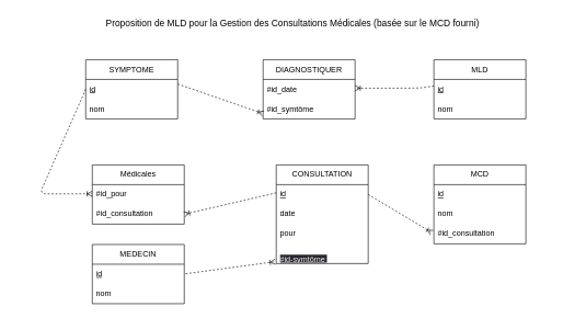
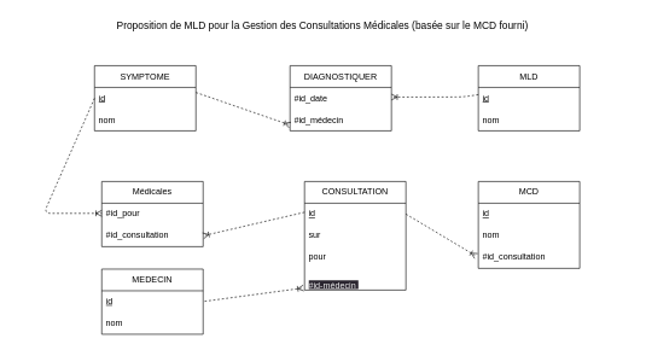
  <mxCell id="0" />
  <mxCell id="1" parent="0" />
  <mxCell id="2" value="MEDECIN" style="swimlane;fontStyle=0;childLayout=stackLayout;horizontal=1;startSize=30;horizontalStack=0;resizeParent=1;resizeParentMax=0;resizeLast=0;collapsible=1;marginBottom=0;whiteSpace=wrap;html=1;" parent="1" vertex="1"><mxGeometry x="140" y="371" width="140" height="90" as="geometry" /></mxCell>
  <mxCell id="3" value="&lt;u&gt;id&lt;/u&gt;" style="text;strokeColor=none;fillColor=none;align=left;verticalAlign=middle;spacingLeft=4;spacingRight=4;overflow=hidden;points=[[0,0.5],[1,0.5]];portConstraint=eastwest;rotatable=0;whiteSpace=wrap;html=1;" parent="2" vertex="1"><mxGeometry y="30" width="140" height="30" as="geometry" /></mxCell>
  <mxCell id="4" value="nom" style="text;strokeColor=none;fillColor=none;align=left;verticalAlign=middle;spacingLeft=4;spacingRight=4;overflow=hidden;points=[[0,0.5],[1,0.5]];portConstraint=eastwest;rotatable=0;whiteSpace=wrap;html=1;" parent="2" vertex="1"><mxGeometry y="60" width="140" height="30" as="geometry" /></mxCell>
  <mxCell id="5" value="CONSULTATION" style="swimlane;fontStyle=0;childLayout=stackLayout;horizontal=1;startSize=30;horizontalStack=0;resizeParent=1;resizeParentMax=0;resizeLast=0;collapsible=1;marginBottom=0;whiteSpace=wrap;html=1;" parent="1" vertex="1"><mxGeometry x="420" y="250" width="140" height="150" as="geometry" /></mxCell>
  <mxCell id="6" value="&lt;u&gt;id&lt;/u&gt;" style="text;strokeColor=none;fillColor=none;align=left;verticalAlign=middle;spacingLeft=4;spacingRight=4;overflow=hidden;points=[[0,0.5],[1,0.5]];portConstraint=eastwest;rotatable=0;whiteSpace=wrap;html=1;" parent="5" vertex="1"><mxGeometry y="30" width="140" height="30" as="geometry" /></mxCell>
- <mxCell id="7" value="date" style="text;strokeColor=none;fillColor=none;align=left;verticalAlign=middle;spacingLeft=4;spacingRight=4;overflow=hidden;points=[[0,0.5],[1,0.5]];portConstraint=eastwest;rotatable=0;whiteSpace=wrap;html=1;" parent="5" vertex="1"><mxGeometry y="60" width="140" height="30" as="geometry" /></mxCell>
+ <mxCell id="7" value="sur" style="text;strokeColor=none;fillColor=none;align=left;verticalAlign=middle;spacingLeft=4;spacingRight=4;overflow=hidden;points=[[0,0.5],[1,0.5]];portConstraint=eastwest;rotatable=0;whiteSpace=wrap;html=1;" parent="5" vertex="1"><mxGeometry y="60" width="140" height="30" as="geometry" /></mxCell>
  <mxCell id="8" value="pour" style="text;strokeColor=none;fillColor=none;align=left;verticalAlign=middle;spacingLeft=4;spacingRight=4;overflow=hidden;points=[[0,0.5],[1,0.5]];portConstraint=eastwest;rotatable=0;whiteSpace=wrap;html=1;" parent="5" vertex="1"><mxGeometry y="90" width="140" height="30" as="geometry" /></mxCell>
- <mxCell id="9" value="&#10;&lt;span style=&quot;color: rgb(240, 240, 240); font-family: Helvetica; font-size: 12px; font-style: normal; font-variant-ligatures: normal; font-variant-caps: normal; font-weight: 400; letter-spacing: normal; orphans: 2; text-align: left; text-indent: 0px; text-transform: none; widows: 2; word-spacing: 0px; -webkit-text-stroke-width: 0px; background-color: rgb(42, 37, 47); text-decoration-thickness: initial; text-decoration-style: initial; text-decoration-color: initial; float: none; display: inline !important;&quot;&gt;#id-symtôme&amp;nbsp;&lt;/span&gt;&#10;&#10;" style="text;strokeColor=none;fillColor=none;align=left;verticalAlign=middle;spacingLeft=4;spacingRight=4;overflow=hidden;points=[[0,0.5],[1,0.5]];portConstraint=eastwest;rotatable=0;whiteSpace=wrap;html=1;" vertex="1" parent="5"><mxGeometry y="120" width="140" height="30" as="geometry" /></mxCell>
+ <mxCell id="9" value="&#10;&lt;span style=&quot;color: rgb(240, 240, 240); font-family: Helvetica; font-size: 12px; font-style: normal; font-variant-ligatures: normal; font-variant-caps: normal; font-weight: 400; letter-spacing: normal; orphans: 2; text-align: left; text-indent: 0px; text-transform: none; widows: 2; word-spacing: 0px; -webkit-text-stroke-width: 0px; background-color: rgb(42, 37, 47); text-decoration-thickness: initial; text-decoration-style: initial; text-decoration-color: initial; float: none; display: inline !important;&quot;&gt;#id-médecin&amp;nbsp;&lt;/span&gt;&#10;&#10;" style="text;strokeColor=none;fillColor=none;align=left;verticalAlign=middle;spacingLeft=4;spacingRight=4;overflow=hidden;points=[[0,0.5],[1,0.5]];portConstraint=eastwest;rotatable=0;whiteSpace=wrap;html=1;" vertex="1" parent="5"><mxGeometry y="120" width="140" height="30" as="geometry" /></mxCell>
  <mxCell id="10" value="MCD" style="swimlane;fontStyle=0;childLayout=stackLayout;horizontal=1;startSize=30;horizontalStack=0;resizeParent=1;resizeParentMax=0;resizeLast=0;collapsible=1;marginBottom=0;whiteSpace=wrap;html=1;" parent="1" vertex="1"><mxGeometry x="660" y="250" width="140" height="120" as="geometry" /></mxCell>
  <mxCell id="11" value="&lt;u&gt;id&lt;/u&gt;" style="text;strokeColor=none;fillColor=none;align=left;verticalAlign=middle;spacingLeft=4;spacingRight=4;overflow=hidden;points=[[0,0.5],[1,0.5]];portConstraint=eastwest;rotatable=0;whiteSpace=wrap;html=1;" parent="10" vertex="1"><mxGeometry y="30" width="140" height="30" as="geometry" /></mxCell>
  <mxCell id="12" value="nom" style="text;strokeColor=none;fillColor=none;align=left;verticalAlign=middle;spacingLeft=4;spacingRight=4;overflow=hidden;points=[[0,0.5],[1,0.5]];portConstraint=eastwest;rotatable=0;whiteSpace=wrap;html=1;" parent="10" vertex="1"><mxGeometry y="60" width="140" height="30" as="geometry" /></mxCell>
  <mxCell id="13" value="#id_consultation" style="text;strokeColor=none;fillColor=none;align=left;verticalAlign=middle;spacingLeft=4;spacingRight=4;overflow=hidden;points=[[0,0.5],[1,0.5]];portConstraint=eastwest;rotatable=0;whiteSpace=wrap;html=1;" parent="10" vertex="1"><mxGeometry y="90" width="140" height="30" as="geometry" /></mxCell>
  <mxCell id="14" value="SYMPTOME" style="swimlane;fontStyle=0;childLayout=stackLayout;horizontal=1;startSize=30;horizontalStack=0;resizeParent=1;resizeParentMax=0;resizeLast=0;collapsible=1;marginBottom=0;whiteSpace=wrap;html=1;" parent="1" vertex="1"><mxGeometry x="130" y="90" width="140" height="90" as="geometry" /></mxCell>
  <mxCell id="15" value="&lt;u&gt;id&lt;/u&gt;" style="text;strokeColor=none;fillColor=none;align=left;verticalAlign=middle;spacingLeft=4;spacingRight=4;overflow=hidden;points=[[0,0.5],[1,0.5]];portConstraint=eastwest;rotatable=0;whiteSpace=wrap;html=1;" parent="14" vertex="1"><mxGeometry y="30" width="140" height="30" as="geometry" /></mxCell>
  <mxCell id="16" value="nom" style="text;strokeColor=none;fillColor=none;align=left;verticalAlign=middle;spacingLeft=4;spacingRight=4;overflow=hidden;points=[[0,0.5],[1,0.5]];portConstraint=eastwest;rotatable=0;whiteSpace=wrap;html=1;" parent="14" vertex="1"><mxGeometry y="60" width="140" height="30" as="geometry" /></mxCell>
  <mxCell id="17" value="MLD" style="swimlane;fontStyle=0;childLayout=stackLayout;horizontal=1;startSize=30;horizontalStack=0;resizeParent=1;resizeParentMax=0;resizeLast=0;collapsible=1;marginBottom=0;whiteSpace=wrap;html=1;" parent="1" vertex="1"><mxGeometry x="660" y="90" width="140" height="90" as="geometry" /></mxCell>
  <mxCell id="18" value="&lt;u&gt;id&lt;/u&gt;" style="text;strokeColor=none;fillColor=none;align=left;verticalAlign=middle;spacingLeft=4;spacingRight=4;overflow=hidden;points=[[0,0.5],[1,0.5]];portConstraint=eastwest;rotatable=0;whiteSpace=wrap;html=1;" parent="17" vertex="1"><mxGeometry y="30" width="140" height="30" as="geometry" /></mxCell>
  <mxCell id="19" value="nom" style="text;strokeColor=none;fillColor=none;align=left;verticalAlign=middle;spacingLeft=4;spacingRight=4;overflow=hidden;points=[[0,0.5],[1,0.5]];portConstraint=eastwest;rotatable=0;whiteSpace=wrap;html=1;" parent="17" vertex="1"><mxGeometry y="60" width="140" height="30" as="geometry" /></mxCell>
  <mxCell id="20" value="&lt;font style=&quot;font-size: 14px;&quot;&gt;Proposition de MLD pour la Gestion des Consultations Médicales (basée sur le MCD fourni)&lt;/font&gt;" style="text;html=1;strokeColor=none;fillColor=none;align=center;verticalAlign=middle;whiteSpace=wrap;rounded=0;" parent="1" vertex="1"><mxGeometry y="20" width="850" height="30" as="geometry" x="20" /></mxCell>
  <mxCell id="21" value="Médicales" style="swimlane;fontStyle=0;childLayout=stackLayout;horizontal=1;startSize=30;horizontalStack=0;resizeParent=1;resizeParentMax=0;resizeLast=0;collapsible=1;marginBottom=0;whiteSpace=wrap;html=1;" parent="1" vertex="1"><mxGeometry x="140" y="250" width="140" height="90" as="geometry" /></mxCell>
  <mxCell id="22" value="#id_pour" style="text;strokeColor=none;fillColor=none;align=left;verticalAlign=middle;spacingLeft=4;spacingRight=4;overflow=hidden;points=[[0,0.5],[1,0.5]];portConstraint=eastwest;rotatable=0;whiteSpace=wrap;html=1;" parent="21" vertex="1"><mxGeometry y="30" width="140" height="30" as="geometry" /></mxCell>
  <mxCell id="23" value="#id_consultation" style="text;strokeColor=none;fillColor=none;align=left;verticalAlign=middle;spacingLeft=4;spacingRight=4;overflow=hidden;points=[[0,0.5],[1,0.5]];portConstraint=eastwest;rotatable=0;whiteSpace=wrap;html=1;" parent="21" vertex="1"><mxGeometry y="60" width="140" height="30" as="geometry" /></mxCell>
  <mxCell id="24" value="DIAGNOSTIQUER" style="swimlane;fontStyle=0;childLayout=stackLayout;horizontal=1;startSize=30;horizontalStack=0;resizeParent=1;resizeParentMax=0;resizeLast=0;collapsible=1;marginBottom=0;whiteSpace=wrap;html=1;" parent="1" vertex="1"><mxGeometry x="400" y="90" width="140" height="90" as="geometry" /></mxCell>
  <mxCell id="25" value="#id_date" style="text;strokeColor=none;fillColor=none;align=left;verticalAlign=middle;spacingLeft=4;spacingRight=4;overflow=hidden;points=[[0,0.5],[1,0.5]];portConstraint=eastwest;rotatable=0;whiteSpace=wrap;html=1;" parent="24" vertex="1"><mxGeometry y="30" width="140" height="30" as="geometry" /></mxCell>
- <mxCell id="26" value="#id_symtôme" style="text;strokeColor=none;fillColor=none;align=left;verticalAlign=middle;spacingLeft=4;spacingRight=4;overflow=hidden;points=[[0,0.5],[1,0.5]];portConstraint=eastwest;rotatable=0;whiteSpace=wrap;html=1;" parent="24" vertex="1"><mxGeometry y="60" width="140" height="30" as="geometry" /></mxCell>
+ <mxCell id="26" value="#id_médecin" style="text;strokeColor=none;fillColor=none;align=left;verticalAlign=middle;spacingLeft=4;spacingRight=4;overflow=hidden;points=[[0,0.5],[1,0.5]];portConstraint=eastwest;rotatable=0;whiteSpace=wrap;html=1;" parent="24" vertex="1"><mxGeometry y="60" width="140" height="30" as="geometry" /></mxCell>
  <mxCell id="27" value="" style="endArrow=ERoneToMany;dashed=1;html=1;endFill=0;entryX=0;entryY=0.5;entryDx=0;entryDy=0;" parent="1" edge="1"><mxGeometry width="50" height="50" relative="1" as="geometry"><mxPoint x="270" y="127" as="sourcePoint" /><mxPoint x="400" y="172" as="targetPoint" /><Array as="points"><mxPoint x="270" y="127" /></Array></mxGeometry></mxCell>
  <mxCell id="28" value="" style="endArrow=ERoneToMany;dashed=1;html=1;endFill=0;entryX=1.007;entryY=0.071;entryDx=0;entryDy=0;entryPerimeter=0;" parent="1" edge="1"><mxGeometry width="50" height="50" relative="1" as="geometry"><mxPoint x="660" y="130" as="sourcePoint" /><mxPoint x="540" y="133.36" as="targetPoint" /><Array as="points"><mxPoint x="639.08" y="133.23" /></Array></mxGeometry></mxCell>
  <mxCell id="29" value="" style="endArrow=ERoneToMany;dashed=1;html=1;endFill=0;entryX=1;entryY=0.5;entryDx=0;entryDy=0;" parent="1" target="23" edge="1"><mxGeometry width="50" height="50" relative="1" as="geometry"><mxPoint x="420" y="292.5" as="sourcePoint" /><mxPoint x="290" y="328" as="targetPoint" /><Array as="points"><mxPoint x="420" y="292.5" /></Array></mxGeometry></mxCell>
  <mxCell id="30" value="" style="endArrow=ERoneToMany;dashed=1;html=1;endFill=0;entryX=-0.01;entryY=0.904;entryDx=0;entryDy=0;entryPerimeter=0;" parent="1" target="9" edge="1"><mxGeometry width="50" height="50" relative="1" as="geometry"><mxPoint x="282" y="415.5" as="sourcePoint" /><mxPoint x="420" y="325" as="targetPoint" /><Array as="points" /></mxGeometry></mxCell>
  <mxCell id="31" value="" style="endArrow=ERoneToMany;dashed=1;html=1;endFill=0;exitX=1;exitY=0.5;exitDx=0;exitDy=0;" parent="1" source="6" edge="1"><mxGeometry width="50" height="50" relative="1" as="geometry"><mxPoint x="560" y="320" as="sourcePoint" /><mxPoint x="657" y="353" as="targetPoint" /><Array as="points" /></mxGeometry></mxCell>
  <mxCell id="32" value="" style="endArrow=ERoneToMany;dashed=1;html=1;endFill=0;exitX=0;exitY=0.5;exitDx=0;exitDy=0;" parent="1" source="15" edge="1"><mxGeometry width="50" height="50" relative="1" as="geometry"><mxPoint x="130" y="179" as="sourcePoint" /><mxPoint x="140" y="294" as="targetPoint" /><Array as="points"><mxPoint x="60" y="294" /></Array></mxGeometry></mxCell>
